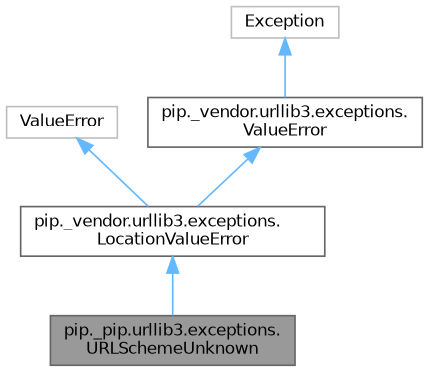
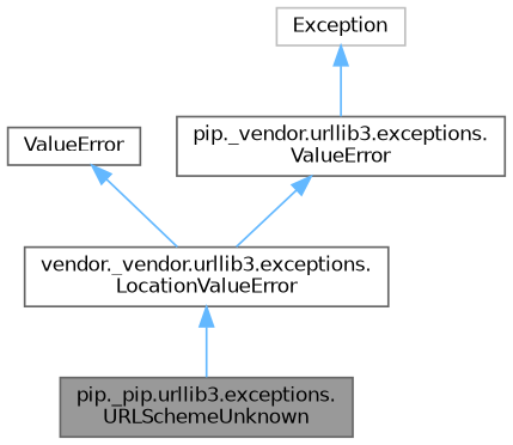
  digraph {
    node [color=gray40 fillcolor=white fontname=Helvetica fontsize=10 shape=box style=filled]
    edge [color=steelblue1 dir=back fontname=Helvetica fontsize=10 labelfontname=Helvetica labelfontsize=10 style=solid]
    n1 [fillcolor=grey60 fontcolor=black height=0.2 label="pip._pip.urllib3.exceptions.\lURLSchemeUnknown" width=0.4]
-   n2 [height=0.2 label="pip._vendor.urllib3.exceptions.\lLocationValueError" width=0.4]
-   n3 [color=grey75 height=0.2 label=ValueError width=0.4]
+   n2 [height=0.2 label="vendor._vendor.urllib3.exceptions.\lLocationValueError" width=0.4]
+   n3 [height=0.2 label=ValueError width=0.4]
    n4 [height=0.2 label="pip._vendor.urllib3.exceptions.\lValueError" width=0.4]
    n5 [color=grey75 height=0.2 label=Exception width=0.4]
    n2 -> n1
    n3 -> n2
    n4 -> n2
    n5 -> n4
  }
